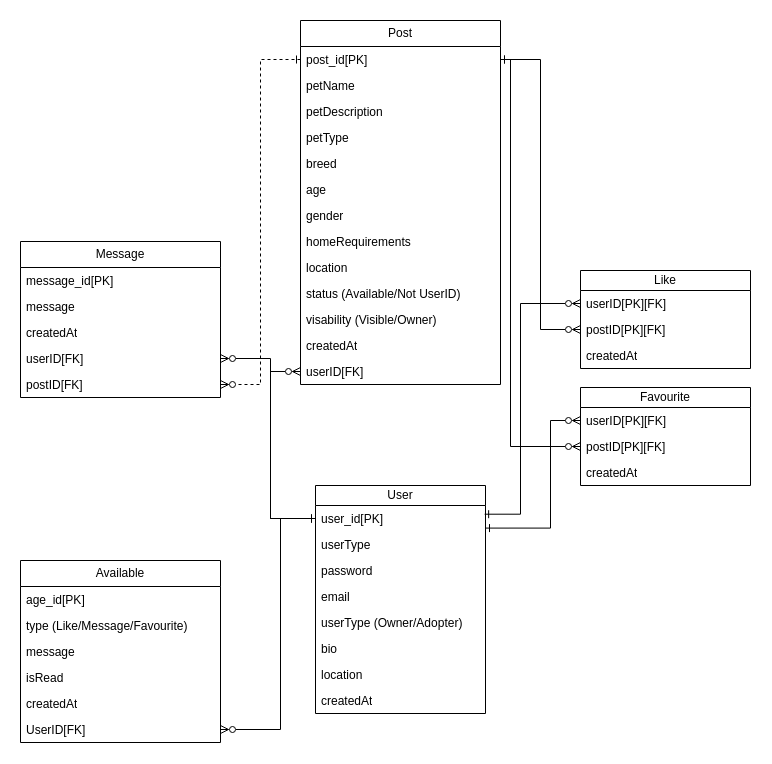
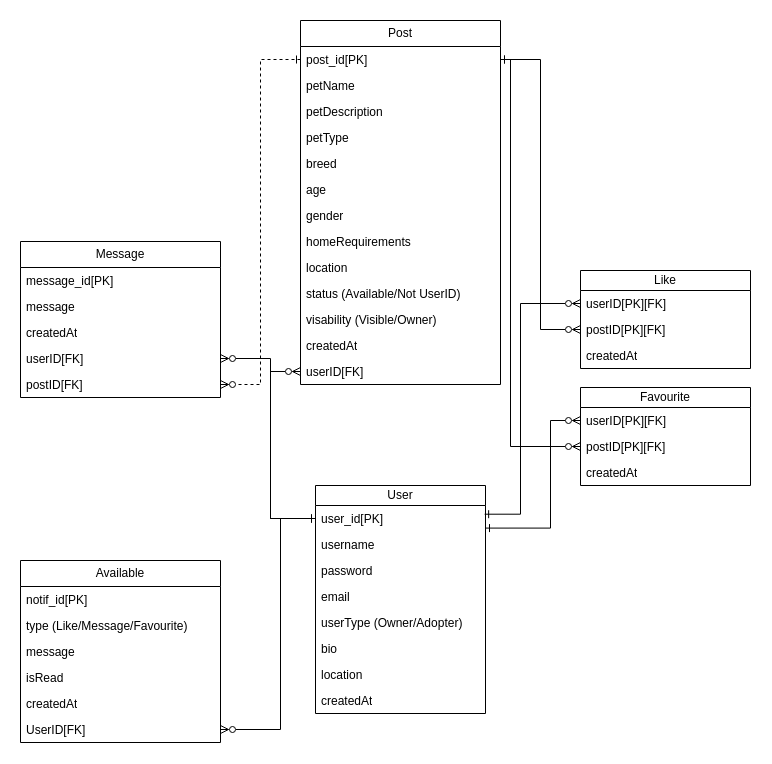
  <mxCell id="0" />
  <mxCell id="1" parent="0" />
  <mxCell id="2" value="User" style="swimlane;fontStyle=0;childLayout=stackLayout;horizontal=1;startSize=20;fillColor=none;horizontalStack=0;resizeParent=1;resizeParentMax=0;resizeLast=0;collapsible=1;marginBottom=0;whiteSpace=wrap;html=1;" vertex="1" parent="1"><mxGeometry x="315" y="485" width="170" height="228" as="geometry" /></mxCell>
  <mxCell id="3" value="user_id[PK]" style="text;strokeColor=none;fillColor=none;align=left;verticalAlign=top;spacingLeft=4;spacingRight=4;overflow=hidden;rotatable=0;points=[[0,0.5],[1,0.5]];portConstraint=eastwest;whiteSpace=wrap;html=1;" vertex="1" parent="2"><mxGeometry y="20" width="170" height="26" as="geometry" /></mxCell>
- <mxCell id="4" value="userType" style="text;strokeColor=none;fillColor=none;align=left;verticalAlign=top;spacingLeft=4;spacingRight=4;overflow=hidden;rotatable=0;points=[[0,0.5],[1,0.5]];portConstraint=eastwest;whiteSpace=wrap;html=1;" vertex="1" parent="2"><mxGeometry y="46" width="170" height="26" as="geometry" /></mxCell>
+ <mxCell id="4" value="username" style="text;strokeColor=none;fillColor=none;align=left;verticalAlign=top;spacingLeft=4;spacingRight=4;overflow=hidden;rotatable=0;points=[[0,0.5],[1,0.5]];portConstraint=eastwest;whiteSpace=wrap;html=1;" vertex="1" parent="2"><mxGeometry y="46" width="170" height="26" as="geometry" /></mxCell>
  <mxCell id="5" value="password" style="text;strokeColor=none;fillColor=none;align=left;verticalAlign=top;spacingLeft=4;spacingRight=4;overflow=hidden;rotatable=0;points=[[0,0.5],[1,0.5]];portConstraint=eastwest;whiteSpace=wrap;html=1;" vertex="1" parent="2"><mxGeometry y="72" width="170" height="26" as="geometry" /></mxCell>
  <mxCell id="6" value="email" style="text;strokeColor=none;fillColor=none;align=left;verticalAlign=top;spacingLeft=4;spacingRight=4;overflow=hidden;rotatable=0;points=[[0,0.5],[1,0.5]];portConstraint=eastwest;whiteSpace=wrap;html=1;" vertex="1" parent="2"><mxGeometry y="98" width="170" height="26" as="geometry" /></mxCell>
  <mxCell id="7" value="userType (Owner/Adopter)" style="text;strokeColor=none;fillColor=none;align=left;verticalAlign=top;spacingLeft=4;spacingRight=4;overflow=hidden;rotatable=0;points=[[0,0.5],[1,0.5]];portConstraint=eastwest;whiteSpace=wrap;html=1;" vertex="1" parent="2"><mxGeometry y="124" width="170" height="26" as="geometry" /></mxCell>
  <mxCell id="8" value="bio" style="text;strokeColor=none;fillColor=none;align=left;verticalAlign=top;spacingLeft=4;spacingRight=4;overflow=hidden;rotatable=0;points=[[0,0.5],[1,0.5]];portConstraint=eastwest;whiteSpace=wrap;html=1;" vertex="1" parent="2"><mxGeometry y="150" width="170" height="26" as="geometry" /></mxCell>
  <mxCell id="9" value="location" style="text;strokeColor=none;fillColor=none;align=left;verticalAlign=top;spacingLeft=4;spacingRight=4;overflow=hidden;rotatable=0;points=[[0,0.5],[1,0.5]];portConstraint=eastwest;whiteSpace=wrap;html=1;" vertex="1" parent="2"><mxGeometry y="176" width="170" height="26" as="geometry" /></mxCell>
  <mxCell id="10" value="createdAt" style="text;strokeColor=none;fillColor=none;align=left;verticalAlign=top;spacingLeft=4;spacingRight=4;overflow=hidden;rotatable=0;points=[[0,0.5],[1,0.5]];portConstraint=eastwest;whiteSpace=wrap;html=1;" vertex="1" parent="2"><mxGeometry y="202" width="170" height="26" as="geometry" /></mxCell>
  <mxCell id="11" value="Post" style="swimlane;fontStyle=0;childLayout=stackLayout;horizontal=1;startSize=26;fillColor=none;horizontalStack=0;resizeParent=1;resizeParentMax=0;resizeLast=0;collapsible=1;marginBottom=0;whiteSpace=wrap;html=1;" vertex="1" parent="1"><mxGeometry x="300" y="20" width="200" height="364" as="geometry" /></mxCell>
  <mxCell id="12" value="post_id[PK]" style="text;strokeColor=none;fillColor=none;align=left;verticalAlign=top;spacingLeft=4;spacingRight=4;overflow=hidden;rotatable=0;points=[[0,0.5],[1,0.5]];portConstraint=eastwest;whiteSpace=wrap;html=1;" vertex="1" parent="11"><mxGeometry y="26" width="200" height="26" as="geometry" /></mxCell>
  <mxCell id="13" value="petName" style="text;strokeColor=none;fillColor=none;align=left;verticalAlign=top;spacingLeft=4;spacingRight=4;overflow=hidden;rotatable=0;points=[[0,0.5],[1,0.5]];portConstraint=eastwest;whiteSpace=wrap;html=1;" vertex="1" parent="11"><mxGeometry y="52" width="200" height="26" as="geometry" /></mxCell>
  <mxCell id="14" value="petDescription" style="text;strokeColor=none;fillColor=none;align=left;verticalAlign=top;spacingLeft=4;spacingRight=4;overflow=hidden;rotatable=0;points=[[0,0.5],[1,0.5]];portConstraint=eastwest;whiteSpace=wrap;html=1;" vertex="1" parent="11"><mxGeometry y="78" width="200" height="26" as="geometry" /></mxCell>
  <mxCell id="15" value="petType" style="text;strokeColor=none;fillColor=none;align=left;verticalAlign=top;spacingLeft=4;spacingRight=4;overflow=hidden;rotatable=0;points=[[0,0.5],[1,0.5]];portConstraint=eastwest;whiteSpace=wrap;html=1;" vertex="1" parent="11"><mxGeometry y="104" width="200" height="26" as="geometry" /></mxCell>
  <mxCell id="16" value="breed" style="text;strokeColor=none;fillColor=none;align=left;verticalAlign=top;spacingLeft=4;spacingRight=4;overflow=hidden;rotatable=0;points=[[0,0.5],[1,0.5]];portConstraint=eastwest;whiteSpace=wrap;html=1;" vertex="1" parent="11"><mxGeometry y="130" width="200" height="26" as="geometry" /></mxCell>
  <mxCell id="17" value="age" style="text;strokeColor=none;fillColor=none;align=left;verticalAlign=top;spacingLeft=4;spacingRight=4;overflow=hidden;rotatable=0;points=[[0,0.5],[1,0.5]];portConstraint=eastwest;whiteSpace=wrap;html=1;" vertex="1" parent="11"><mxGeometry y="156" width="200" height="26" as="geometry" /></mxCell>
  <mxCell id="18" value="gender" style="text;strokeColor=none;fillColor=none;align=left;verticalAlign=top;spacingLeft=4;spacingRight=4;overflow=hidden;rotatable=0;points=[[0,0.5],[1,0.5]];portConstraint=eastwest;whiteSpace=wrap;html=1;" vertex="1" parent="11"><mxGeometry y="182" width="200" height="26" as="geometry" /></mxCell>
  <mxCell id="19" value="homeRequirements" style="text;strokeColor=none;fillColor=none;align=left;verticalAlign=top;spacingLeft=4;spacingRight=4;overflow=hidden;rotatable=0;points=[[0,0.5],[1,0.5]];portConstraint=eastwest;whiteSpace=wrap;html=1;" vertex="1" parent="11"><mxGeometry y="208" width="200" height="26" as="geometry" /></mxCell>
  <mxCell id="20" value="location" style="text;strokeColor=none;fillColor=none;align=left;verticalAlign=top;spacingLeft=4;spacingRight=4;overflow=hidden;rotatable=0;points=[[0,0.5],[1,0.5]];portConstraint=eastwest;whiteSpace=wrap;html=1;" vertex="1" parent="11"><mxGeometry y="234" width="200" height="26" as="geometry" /></mxCell>
  <mxCell id="21" value="status (Available/Not UserID)" style="text;strokeColor=none;fillColor=none;align=left;verticalAlign=top;spacingLeft=4;spacingRight=4;overflow=hidden;rotatable=0;points=[[0,0.5],[1,0.5]];portConstraint=eastwest;whiteSpace=wrap;html=1;" vertex="1" parent="11"><mxGeometry y="260" width="200" height="26" as="geometry" /></mxCell>
  <mxCell id="22" value="visability (Visible/Owner)" style="text;strokeColor=none;fillColor=none;align=left;verticalAlign=top;spacingLeft=4;spacingRight=4;overflow=hidden;rotatable=0;points=[[0,0.5],[1,0.5]];portConstraint=eastwest;whiteSpace=wrap;html=1;" vertex="1" parent="11"><mxGeometry y="286" width="200" height="26" as="geometry" /></mxCell>
  <mxCell id="23" value="createdAt" style="text;strokeColor=none;fillColor=none;align=left;verticalAlign=top;spacingLeft=4;spacingRight=4;overflow=hidden;rotatable=0;points=[[0,0.5],[1,0.5]];portConstraint=eastwest;whiteSpace=wrap;html=1;" vertex="1" parent="11"><mxGeometry y="312" width="200" height="26" as="geometry" /></mxCell>
  <mxCell id="24" value="userID[FK]" style="text;strokeColor=none;fillColor=none;align=left;verticalAlign=top;spacingLeft=4;spacingRight=4;overflow=hidden;rotatable=0;points=[[0,0.5],[1,0.5]];portConstraint=eastwest;whiteSpace=wrap;html=1;" vertex="1" parent="11"><mxGeometry y="338" width="200" height="26" as="geometry" /></mxCell>
  <mxCell id="25" value="Message" style="swimlane;fontStyle=0;childLayout=stackLayout;horizontal=1;startSize=26;fillColor=none;horizontalStack=0;resizeParent=1;resizeParentMax=0;resizeLast=0;collapsible=1;marginBottom=0;whiteSpace=wrap;html=1;" vertex="1" parent="1"><mxGeometry x="20" y="241" width="200" height="156" as="geometry" /></mxCell>
  <mxCell id="26" value="message_id[PK]" style="text;strokeColor=none;fillColor=none;align=left;verticalAlign=top;spacingLeft=4;spacingRight=4;overflow=hidden;rotatable=0;points=[[0,0.5],[1,0.5]];portConstraint=eastwest;whiteSpace=wrap;html=1;" vertex="1" parent="25"><mxGeometry y="26" width="200" height="26" as="geometry" /></mxCell>
  <mxCell id="27" value="message" style="text;strokeColor=none;fillColor=none;align=left;verticalAlign=top;spacingLeft=4;spacingRight=4;overflow=hidden;rotatable=0;points=[[0,0.5],[1,0.5]];portConstraint=eastwest;whiteSpace=wrap;html=1;" vertex="1" parent="25"><mxGeometry y="52" width="200" height="26" as="geometry" /></mxCell>
  <mxCell id="28" value="createdAt" style="text;strokeColor=none;fillColor=none;align=left;verticalAlign=top;spacingLeft=4;spacingRight=4;overflow=hidden;rotatable=0;points=[[0,0.5],[1,0.5]];portConstraint=eastwest;whiteSpace=wrap;html=1;" vertex="1" parent="25"><mxGeometry y="78" width="200" height="26" as="geometry" /></mxCell>
  <mxCell id="29" value="userID[FK]" style="text;strokeColor=none;fillColor=none;align=left;verticalAlign=top;spacingLeft=4;spacingRight=4;overflow=hidden;rotatable=0;points=[[0,0.5],[1,0.5]];portConstraint=eastwest;whiteSpace=wrap;html=1;" vertex="1" parent="25"><mxGeometry y="104" width="200" height="26" as="geometry" /></mxCell>
  <mxCell id="30" value="postID[FK]" style="text;strokeColor=none;fillColor=none;align=left;verticalAlign=top;spacingLeft=4;spacingRight=4;overflow=hidden;rotatable=0;points=[[0,0.5],[1,0.5]];portConstraint=eastwest;whiteSpace=wrap;html=1;" vertex="1" parent="25"><mxGeometry y="130" width="200" height="26" as="geometry" /></mxCell>
  <mxCell id="31" value="Like" style="swimlane;fontStyle=0;childLayout=stackLayout;horizontal=1;startSize=20;fillColor=none;horizontalStack=0;resizeParent=1;resizeParentMax=0;resizeLast=0;collapsible=1;marginBottom=0;whiteSpace=wrap;html=1;" vertex="1" parent="1"><mxGeometry x="580" y="270" width="170" height="98" as="geometry" /></mxCell>
  <mxCell id="32" value="userID[PK][FK]" style="text;strokeColor=none;fillColor=none;align=left;verticalAlign=top;spacingLeft=4;spacingRight=4;overflow=hidden;rotatable=0;points=[[0,0.5],[1,0.5]];portConstraint=eastwest;whiteSpace=wrap;html=1;" vertex="1" parent="31"><mxGeometry y="20" width="170" height="26" as="geometry" /></mxCell>
  <mxCell id="33" value="postID[PK][FK]" style="text;strokeColor=none;fillColor=none;align=left;verticalAlign=top;spacingLeft=4;spacingRight=4;overflow=hidden;rotatable=0;points=[[0,0.5],[1,0.5]];portConstraint=eastwest;whiteSpace=wrap;html=1;" vertex="1" parent="31"><mxGeometry y="46" width="170" height="26" as="geometry" /></mxCell>
  <mxCell id="34" value="createdAt" style="text;strokeColor=none;fillColor=none;align=left;verticalAlign=top;spacingLeft=4;spacingRight=4;overflow=hidden;rotatable=0;points=[[0,0.5],[1,0.5]];portConstraint=eastwest;whiteSpace=wrap;html=1;" vertex="1" parent="31"><mxGeometry y="72" width="170" height="26" as="geometry" /></mxCell>
  <mxCell id="35" value="Favourite" style="swimlane;fontStyle=0;childLayout=stackLayout;horizontal=1;startSize=20;fillColor=none;horizontalStack=0;resizeParent=1;resizeParentMax=0;resizeLast=0;collapsible=1;marginBottom=0;whiteSpace=wrap;html=1;" vertex="1" parent="1"><mxGeometry x="580" y="387" width="170" height="98" as="geometry" /></mxCell>
  <mxCell id="36" value="userID[PK][FK]" style="text;strokeColor=none;fillColor=none;align=left;verticalAlign=top;spacingLeft=4;spacingRight=4;overflow=hidden;rotatable=0;points=[[0,0.5],[1,0.5]];portConstraint=eastwest;whiteSpace=wrap;html=1;" vertex="1" parent="35"><mxGeometry y="20" width="170" height="26" as="geometry" /></mxCell>
  <mxCell id="37" value="postID[PK][FK]" style="text;strokeColor=none;fillColor=none;align=left;verticalAlign=top;spacingLeft=4;spacingRight=4;overflow=hidden;rotatable=0;points=[[0,0.5],[1,0.5]];portConstraint=eastwest;whiteSpace=wrap;html=1;" vertex="1" parent="35"><mxGeometry y="46" width="170" height="26" as="geometry" /></mxCell>
  <mxCell id="38" value="createdAt" style="text;strokeColor=none;fillColor=none;align=left;verticalAlign=top;spacingLeft=4;spacingRight=4;overflow=hidden;rotatable=0;points=[[0,0.5],[1,0.5]];portConstraint=eastwest;whiteSpace=wrap;html=1;" vertex="1" parent="35"><mxGeometry y="72" width="170" height="26" as="geometry" /></mxCell>
  <mxCell id="39" value="Available" style="swimlane;fontStyle=0;childLayout=stackLayout;horizontal=1;startSize=26;fillColor=none;horizontalStack=0;resizeParent=1;resizeParentMax=0;resizeLast=0;collapsible=1;marginBottom=0;whiteSpace=wrap;html=1;" vertex="1" parent="1"><mxGeometry x="20" y="560" width="200" height="182" as="geometry" /></mxCell>
- <mxCell id="40" value="age_id[PK]" style="text;strokeColor=none;fillColor=none;align=left;verticalAlign=top;spacingLeft=4;spacingRight=4;overflow=hidden;rotatable=0;points=[[0,0.5],[1,0.5]];portConstraint=eastwest;whiteSpace=wrap;html=1;" vertex="1" parent="39"><mxGeometry y="26" width="200" height="26" as="geometry" /></mxCell>
+ <mxCell id="40" value="notif_id[PK]" style="text;strokeColor=none;fillColor=none;align=left;verticalAlign=top;spacingLeft=4;spacingRight=4;overflow=hidden;rotatable=0;points=[[0,0.5],[1,0.5]];portConstraint=eastwest;whiteSpace=wrap;html=1;" vertex="1" parent="39"><mxGeometry y="26" width="200" height="26" as="geometry" /></mxCell>
  <mxCell id="41" value="type (Like/Message/Favourite)" style="text;strokeColor=none;fillColor=none;align=left;verticalAlign=top;spacingLeft=4;spacingRight=4;overflow=hidden;rotatable=0;points=[[0,0.5],[1,0.5]];portConstraint=eastwest;whiteSpace=wrap;html=1;" vertex="1" parent="39"><mxGeometry y="52" width="200" height="26" as="geometry" /></mxCell>
  <mxCell id="42" value="message" style="text;strokeColor=none;fillColor=none;align=left;verticalAlign=top;spacingLeft=4;spacingRight=4;overflow=hidden;rotatable=0;points=[[0,0.5],[1,0.5]];portConstraint=eastwest;whiteSpace=wrap;html=1;" vertex="1" parent="39"><mxGeometry y="78" width="200" height="26" as="geometry" /></mxCell>
  <mxCell id="43" value="isRead" style="text;strokeColor=none;fillColor=none;align=left;verticalAlign=top;spacingLeft=4;spacingRight=4;overflow=hidden;rotatable=0;points=[[0,0.5],[1,0.5]];portConstraint=eastwest;whiteSpace=wrap;html=1;" vertex="1" parent="39"><mxGeometry y="104" width="200" height="26" as="geometry" /></mxCell>
  <mxCell id="44" value="createdAt" style="text;strokeColor=none;fillColor=none;align=left;verticalAlign=top;spacingLeft=4;spacingRight=4;overflow=hidden;rotatable=0;points=[[0,0.5],[1,0.5]];portConstraint=eastwest;whiteSpace=wrap;html=1;" vertex="1" parent="39"><mxGeometry y="130" width="200" height="26" as="geometry" /></mxCell>
  <mxCell id="45" value="UserID[FK]" style="text;strokeColor=none;fillColor=none;align=left;verticalAlign=top;spacingLeft=4;spacingRight=4;overflow=hidden;rotatable=0;points=[[0,0.5],[1,0.5]];portConstraint=eastwest;whiteSpace=wrap;html=1;" vertex="1" parent="39"><mxGeometry y="156" width="200" height="26" as="geometry" /></mxCell>
  <mxCell id="46" style="edgeStyle=orthogonalEdgeStyle;rounded=0;orthogonalLoop=1;jettySize=auto;html=1;entryX=0;entryY=0.5;entryDx=0;entryDy=0;endArrow=ERzeroToMany;endFill=0;startArrow=ERone;startFill=0;exitX=1;exitY=0.869;exitDx=0;exitDy=0;exitPerimeter=0;" edge="1" parent="1" source="3" target="36"><mxGeometry relative="1" as="geometry"><mxPoint x="490" y="530" as="sourcePoint" /><Array as="points"><mxPoint x="550" y="528" /><mxPoint x="550" y="420" /></Array></mxGeometry></mxCell>
  <mxCell id="47" style="edgeStyle=orthogonalEdgeStyle;rounded=0;orthogonalLoop=1;jettySize=auto;html=1;entryX=0;entryY=0.5;entryDx=0;entryDy=0;endArrow=ERzeroToMany;endFill=0;startArrow=ERone;startFill=0;exitX=0.995;exitY=0.335;exitDx=0;exitDy=0;exitPerimeter=0;" edge="1" parent="1" source="3" target="32"><mxGeometry relative="1" as="geometry"><mxPoint x="490" y="514" as="sourcePoint" /><Array as="points"><mxPoint x="520" y="514" /><mxPoint x="520" y="303" /></Array></mxGeometry></mxCell>
  <mxCell id="48" style="edgeStyle=orthogonalEdgeStyle;rounded=0;orthogonalLoop=1;jettySize=auto;html=1;exitX=0;exitY=0.5;exitDx=0;exitDy=0;entryX=1;entryY=0.5;entryDx=0;entryDy=0;endArrow=ERzeroToMany;endFill=0;startArrow=ERone;startFill=0;" edge="1" parent="1" source="3" target="29"><mxGeometry relative="1" as="geometry"><Array as="points"><mxPoint x="270" y="518" /><mxPoint x="270" y="358" /></Array></mxGeometry></mxCell>
  <mxCell id="49" style="edgeStyle=orthogonalEdgeStyle;rounded=0;orthogonalLoop=1;jettySize=auto;html=1;exitX=0;exitY=0.5;exitDx=0;exitDy=0;entryX=1;entryY=0.5;entryDx=0;entryDy=0;endArrow=ERzeroToMany;endFill=0;startArrow=ERone;startFill=0;" edge="1" parent="1" source="3" target="45"><mxGeometry relative="1" as="geometry"><Array as="points"><mxPoint x="280" y="518" /><mxPoint x="280" y="729" /></Array></mxGeometry></mxCell>
  <mxCell id="50" style="edgeStyle=orthogonalEdgeStyle;rounded=0;orthogonalLoop=1;jettySize=auto;html=1;exitX=0;exitY=0.5;exitDx=0;exitDy=0;entryX=0;entryY=0.5;entryDx=0;entryDy=0;endArrow=ERzeroToMany;endFill=0;startArrow=ERone;startFill=0;" edge="1" parent="1" source="3" target="24"><mxGeometry relative="1" as="geometry"><Array as="points"><mxPoint x="270" y="518" /><mxPoint x="270" y="371" /></Array></mxGeometry></mxCell>
  <mxCell id="51" style="edgeStyle=orthogonalEdgeStyle;rounded=0;orthogonalLoop=1;jettySize=auto;html=1;exitX=1;exitY=0.5;exitDx=0;exitDy=0;entryX=0;entryY=0.5;entryDx=0;entryDy=0;endArrow=ERzeroToMany;endFill=0;startArrow=ERone;startFill=0;" edge="1" parent="1" source="12" target="33"><mxGeometry relative="1" as="geometry" /></mxCell>
  <mxCell id="52" style="edgeStyle=orthogonalEdgeStyle;rounded=0;orthogonalLoop=1;jettySize=auto;html=1;exitX=1;exitY=0.5;exitDx=0;exitDy=0;entryX=0;entryY=0.5;entryDx=0;entryDy=0;endArrow=ERzeroToMany;endFill=0;startArrow=ERone;startFill=0;" edge="1" parent="1" source="12" target="37"><mxGeometry relative="1" as="geometry"><Array as="points"><mxPoint x="510" y="59" /><mxPoint x="510" y="446" /></Array></mxGeometry></mxCell>
  <mxCell id="53" style="edgeStyle=orthogonalEdgeStyle;rounded=0;orthogonalLoop=1;jettySize=auto;html=1;exitX=0;exitY=0.5;exitDx=0;exitDy=0;entryX=1;entryY=0.5;entryDx=0;entryDy=0;endArrow=ERzeroToMany;endFill=0;startArrow=ERone;startFill=0;dashed=1;" edge="1" parent="1" source="12" target="30"><mxGeometry relative="1" as="geometry" /></mxCell>
